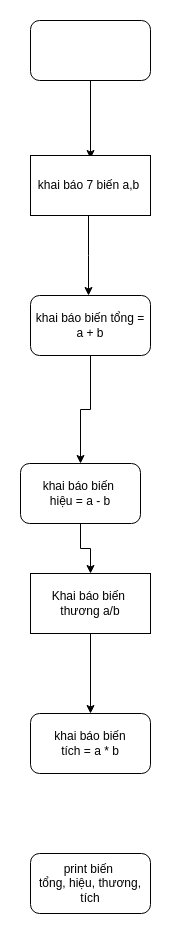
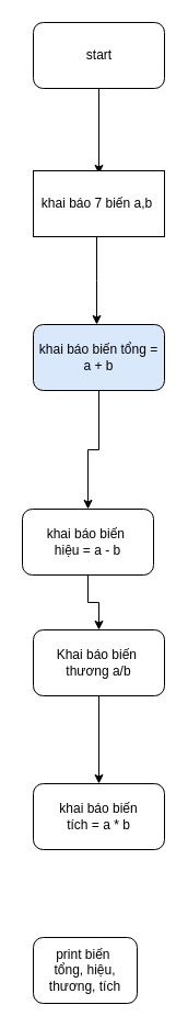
  <mxCell id="0" />
  <mxCell id="1" parent="0" />
  <mxCell id="2" value="" style="rounded=1;whiteSpace=wrap;html=1;" vertex="1" parent="1"><mxGeometry x="30" y="20" width="120" height="60" as="geometry" /></mxCell>
+ <mxCell id="3" value="start" style="text;html=1;align=center;verticalAlign=middle;whiteSpace=wrap;rounded=0;" vertex="1" parent="1"><mxGeometry x="32.5" y="24.5" width="115" height="51" as="geometry" /></mxCell>
  <mxCell id="4" value="" style="endArrow=classic;html=1;rounded=0;exitX=0.5;exitY=1;exitDx=0;exitDy=0;" edge="1" parent="1" source="2"><mxGeometry width="50" height="50" relative="1" as="geometry"><mxPoint x="65" y="159" as="sourcePoint" /><mxPoint x="90" y="158" as="targetPoint" /></mxGeometry></mxCell>
  <mxCell id="5" value="" style="rounded=0;whiteSpace=wrap;html=1;" vertex="1" parent="1"><mxGeometry x="30" y="155" width="120" height="60" as="geometry" /></mxCell>
  <mxCell id="6" value="" style="edgeStyle=orthogonalEdgeStyle;rounded=0;orthogonalLoop=1;jettySize=auto;html=1;" edge="1" parent="1" source="7"><mxGeometry relative="1" as="geometry"><mxPoint x="88" y="295" as="targetPoint" /></mxGeometry></mxCell>
  <mxCell id="7" value="khai báo 7 biến a,b" style="text;html=1;align=center;verticalAlign=middle;whiteSpace=wrap;rounded=0;" vertex="1" parent="1"><mxGeometry x="28.5" y="155" width="119" height="60" as="geometry" /></mxCell>
  <mxCell id="8" value="" style="edgeStyle=orthogonalEdgeStyle;rounded=0;orthogonalLoop=1;jettySize=auto;html=1;" edge="1" parent="1" source="9" target="11"><mxGeometry relative="1" as="geometry" /></mxCell>
- <mxCell id="9" value="khai báo biến tổng = a + b" style="rounded=1;whiteSpace=wrap;html=1;" vertex="1" parent="1"><mxGeometry x="30" y="295" width="120" height="60" as="geometry" /></mxCell>
+ <mxCell id="9" value="khai báo biến tổng = a + b" style="rounded=1;whiteSpace=wrap;html=1;fillColor=#dae8fc;" vertex="1" parent="1"><mxGeometry x="30" y="295" width="120" height="60" as="geometry" /></mxCell>
  <mxCell id="10" value="" style="edgeStyle=orthogonalEdgeStyle;rounded=0;orthogonalLoop=1;jettySize=auto;html=1;" edge="1" parent="1" source="11" target="13"><mxGeometry relative="1" as="geometry" /></mxCell>
  <mxCell id="11" value="khai báo biến&amp;nbsp;&lt;div&gt;hiệu = a - b&lt;/div&gt;" style="rounded=1;whiteSpace=wrap;html=1;" vertex="1" parent="1"><mxGeometry x="20" y="463" width="120" height="60" as="geometry" /></mxCell>
  <mxCell id="12" value="" style="edgeStyle=orthogonalEdgeStyle;rounded=0;orthogonalLoop=1;jettySize=auto;html=1;" edge="1" parent="1" source="13" target="14"><mxGeometry relative="1" as="geometry" /></mxCell>
- <mxCell id="13" value="Khai báo biến&amp;nbsp;&lt;div&gt;thương a/b&lt;/div&gt;" style="whiteSpace=wrap;html=1;rounded=0;" vertex="1" parent="1"><mxGeometry x="30" y="573" width="120" height="60" as="geometry" /></mxCell>
+ <mxCell id="13" value="Khai báo biến&amp;nbsp;&lt;div&gt;thương a/b&lt;/div&gt;" style="rounded=1;whiteSpace=wrap;html=1;" vertex="1" parent="1"><mxGeometry x="30" y="573" width="120" height="60" as="geometry" /></mxCell>
  <mxCell id="14" value="khai báo biến&lt;div&gt;tích = a * b&lt;/div&gt;" style="rounded=1;whiteSpace=wrap;html=1;" vertex="1" parent="1"><mxGeometry x="30" y="713" width="120" height="60" as="geometry" /></mxCell>
- <mxCell id="15" value="print biến&amp;nbsp;&lt;div&gt;tổng, hiệu, thương, tích&lt;/div&gt;" style="rounded=1;whiteSpace=wrap;html=1;" vertex="1" parent="1"><mxGeometry x="30" y="853" width="120" height="60" as="geometry" /></mxCell>
+ <mxCell id="15" value="print biến&amp;nbsp;&lt;div&gt;tổng, hiệu, thương, tích&lt;/div&gt;" style="rounded=1;whiteSpace=wrap;html=1;" vertex="1" parent="1"><mxGeometry x="30" y="853" width="95" height="60" as="geometry" /></mxCell>
